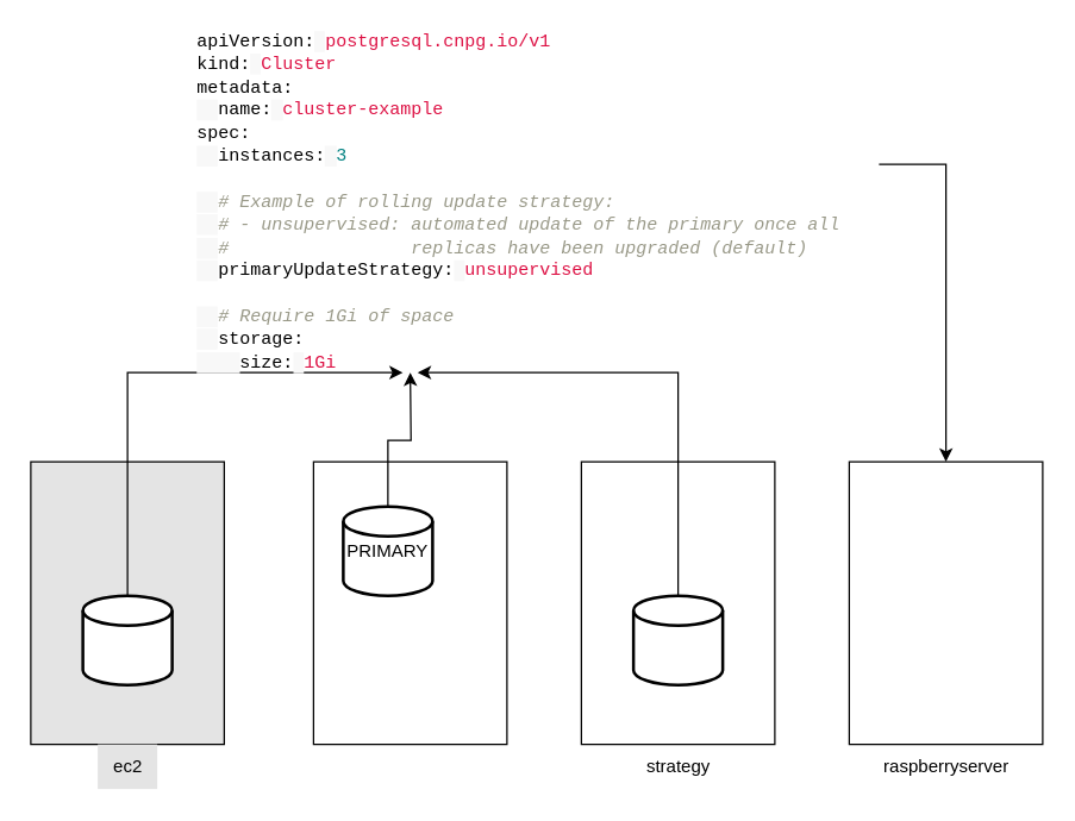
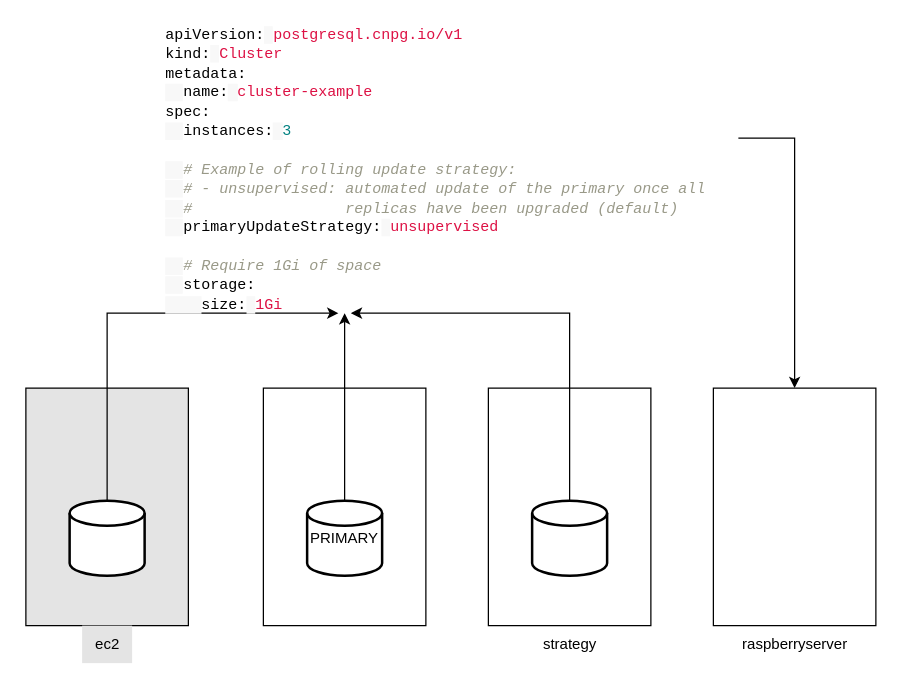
  <mxCell id="0" />
  <mxCell id="1" parent="0" />
  <mxCell id="2" value="" style="rounded=0;whiteSpace=wrap;html=1;" vertex="1" parent="1"><mxGeometry x="210" y="310" width="130" height="190" as="geometry" /></mxCell>
  <mxCell id="3" value="" style="rounded=0;whiteSpace=wrap;html=1;" vertex="1" parent="1"><mxGeometry x="390" y="310" width="130" height="190" as="geometry" /></mxCell>
  <mxCell id="4" value="strategy" style="text;html=1;align=center;verticalAlign=middle;resizable=0;points=[];autosize=1;strokeColor=none;fillColor=none;" vertex="1" parent="1"><mxGeometry x="405" y="500" width="100" height="30" as="geometry" /></mxCell>
  <mxCell id="5" value="" style="rounded=0;whiteSpace=wrap;html=1;" vertex="1" parent="1"><mxGeometry x="570" y="310" width="130" height="190" as="geometry" /></mxCell>
  <mxCell id="6" value="raspberryserver" style="text;html=1;align=center;verticalAlign=middle;resizable=0;points=[];autosize=1;strokeColor=none;fillColor=none;" vertex="1" parent="1"><mxGeometry x="580" y="500" width="110" height="30" as="geometry" /></mxCell>
  <mxCell id="7" style="edgeStyle=orthogonalEdgeStyle;rounded=0;orthogonalLoop=1;jettySize=auto;html=1;" edge="1" parent="1" source="8"><mxGeometry relative="1" as="geometry"><mxPoint x="275" y="250" as="targetPoint" /></mxGeometry></mxCell>
- <mxCell id="8" value="PRIMARY" style="strokeWidth=2;html=1;shape=mxgraph.flowchart.database;whiteSpace=wrap;" vertex="1" parent="1"><mxGeometry x="230" y="340" width="60" height="60" as="geometry" /></mxCell>
+ <mxCell id="8" value="PRIMARY" style="strokeWidth=2;html=1;shape=mxgraph.flowchart.database;whiteSpace=wrap;" vertex="1" parent="1"><mxGeometry x="245" y="400" width="60" height="60" as="geometry" /></mxCell>
  <mxCell id="9" style="edgeStyle=orthogonalEdgeStyle;rounded=0;orthogonalLoop=1;jettySize=auto;html=1;" edge="1" parent="1" source="10"><mxGeometry relative="1" as="geometry"><mxPoint x="280" y="250" as="targetPoint" /><Array as="points"><mxPoint x="455" y="250" /></Array></mxGeometry></mxCell>
  <mxCell id="10" value="" style="strokeWidth=2;html=1;shape=mxgraph.flowchart.database;whiteSpace=wrap;" vertex="1" parent="1"><mxGeometry x="425" y="400" width="60" height="60" as="geometry" /></mxCell>
  <mxCell id="11" value="" style="rounded=0;whiteSpace=wrap;html=1;fillColor=light-dark(#E4E4E4,var(--ge-dark-color, #121212));" vertex="1" parent="1"><mxGeometry x="20" y="310" width="130" height="190" as="geometry" /></mxCell>
  <mxCell id="12" value="ec2" style="text;html=1;align=center;verticalAlign=middle;resizable=0;points=[];autosize=1;strokeColor=none;fillColor=light-dark(#E4E4E4,var(--ge-dark-color, #121212));" vertex="1" parent="1"><mxGeometry x="65" y="500" width="40" height="30" as="geometry" /></mxCell>
  <mxCell id="13" style="edgeStyle=orthogonalEdgeStyle;rounded=0;orthogonalLoop=1;jettySize=auto;html=1;" edge="1" parent="1" source="14"><mxGeometry relative="1" as="geometry"><mxPoint x="270" y="250" as="targetPoint" /><Array as="points"><mxPoint x="85" y="250" /></Array></mxGeometry></mxCell>
  <mxCell id="14" value="" style="strokeWidth=2;html=1;shape=mxgraph.flowchart.database;whiteSpace=wrap;" vertex="1" parent="1"><mxGeometry x="55" y="400" width="60" height="60" as="geometry" /></mxCell>
  <mxCell id="15" style="edgeStyle=orthogonalEdgeStyle;rounded=0;orthogonalLoop=1;jettySize=auto;html=1;entryX=0.5;entryY=0;entryDx=0;entryDy=0;" edge="1" parent="1" source="16" target="5"><mxGeometry relative="1" as="geometry"><Array as="points"><mxPoint x="635" y="110" /></Array></mxGeometry></mxCell>
  <mxCell id="16" value="&lt;span style=&quot;box-sizing: border-box; font-family: SFMono-Regular, Menlo, Monaco, Consolas, &amp;quot;Liberation Mono&amp;quot;, &amp;quot;Courier New&amp;quot;, Courier, monospace; white-space-collapse: preserve;&quot; class=&quot;hljs-attr&quot;&gt;apiVersion:&lt;/span&gt;&lt;span style=&quot;font-family: SFMono-Regular, Menlo, Monaco, Consolas, &amp;quot;Liberation Mono&amp;quot;, &amp;quot;Courier New&amp;quot;, Courier, monospace; white-space-collapse: preserve; background-color: rgb(248, 248, 248);&quot;&gt; &lt;/span&gt;&lt;span style=&quot;box-sizing: border-box; color: rgb(221, 17, 68); font-family: SFMono-Regular, Menlo, Monaco, Consolas, &amp;quot;Liberation Mono&amp;quot;, &amp;quot;Courier New&amp;quot;, Courier, monospace; white-space-collapse: preserve;&quot; class=&quot;hljs-string&quot;&gt;postgresql.cnpg.io/v1&lt;/span&gt;&lt;span style=&quot;font-family: SFMono-Regular, Menlo, Monaco, Consolas, &amp;quot;Liberation Mono&amp;quot;, &amp;quot;Courier New&amp;quot;, Courier, monospace; white-space-collapse: preserve; background-color: rgb(248, 248, 248);&quot;&gt;&lt;br&gt;&lt;/span&gt;&lt;span style=&quot;box-sizing: border-box; font-family: SFMono-Regular, Menlo, Monaco, Consolas, &amp;quot;Liberation Mono&amp;quot;, &amp;quot;Courier New&amp;quot;, Courier, monospace; white-space-collapse: preserve;&quot; class=&quot;hljs-attr&quot;&gt;kind:&lt;/span&gt;&lt;span style=&quot;font-family: SFMono-Regular, Menlo, Monaco, Consolas, &amp;quot;Liberation Mono&amp;quot;, &amp;quot;Courier New&amp;quot;, Courier, monospace; white-space-collapse: preserve; background-color: rgb(248, 248, 248);&quot;&gt; &lt;/span&gt;&lt;span style=&quot;box-sizing: border-box; color: rgb(221, 17, 68); font-family: SFMono-Regular, Menlo, Monaco, Consolas, &amp;quot;Liberation Mono&amp;quot;, &amp;quot;Courier New&amp;quot;, Courier, monospace; white-space-collapse: preserve;&quot; class=&quot;hljs-string&quot;&gt;Cluster&lt;/span&gt;&lt;span style=&quot;font-family: SFMono-Regular, Menlo, Monaco, Consolas, &amp;quot;Liberation Mono&amp;quot;, &amp;quot;Courier New&amp;quot;, Courier, monospace; white-space-collapse: preserve; background-color: rgb(248, 248, 248);&quot;&gt;&lt;br&gt;&lt;/span&gt;&lt;span style=&quot;box-sizing: border-box; font-family: SFMono-Regular, Menlo, Monaco, Consolas, &amp;quot;Liberation Mono&amp;quot;, &amp;quot;Courier New&amp;quot;, Courier, monospace; white-space-collapse: preserve;&quot; class=&quot;hljs-attr&quot;&gt;metadata:&lt;/span&gt;&lt;span style=&quot;font-family: SFMono-Regular, Menlo, Monaco, Consolas, &amp;quot;Liberation Mono&amp;quot;, &amp;quot;Courier New&amp;quot;, Courier, monospace; white-space-collapse: preserve; background-color: rgb(248, 248, 248);&quot;&gt;&lt;br&gt;  &lt;/span&gt;&lt;span style=&quot;box-sizing: border-box; font-family: SFMono-Regular, Menlo, Monaco, Consolas, &amp;quot;Liberation Mono&amp;quot;, &amp;quot;Courier New&amp;quot;, Courier, monospace; white-space-collapse: preserve;&quot; class=&quot;hljs-attr&quot;&gt;name:&lt;/span&gt;&lt;span style=&quot;font-family: SFMono-Regular, Menlo, Monaco, Consolas, &amp;quot;Liberation Mono&amp;quot;, &amp;quot;Courier New&amp;quot;, Courier, monospace; white-space-collapse: preserve; background-color: rgb(248, 248, 248);&quot;&gt; &lt;/span&gt;&lt;span style=&quot;box-sizing: border-box; color: rgb(221, 17, 68); font-family: SFMono-Regular, Menlo, Monaco, Consolas, &amp;quot;Liberation Mono&amp;quot;, &amp;quot;Courier New&amp;quot;, Courier, monospace; white-space-collapse: preserve;&quot; class=&quot;hljs-string&quot;&gt;cluster-example&lt;/span&gt;&lt;span style=&quot;font-family: SFMono-Regular, Menlo, Monaco, Consolas, &amp;quot;Liberation Mono&amp;quot;, &amp;quot;Courier New&amp;quot;, Courier, monospace; white-space-collapse: preserve; background-color: rgb(248, 248, 248);&quot;&gt;&lt;br&gt;&lt;/span&gt;&lt;span style=&quot;box-sizing: border-box; font-family: SFMono-Regular, Menlo, Monaco, Consolas, &amp;quot;Liberation Mono&amp;quot;, &amp;quot;Courier New&amp;quot;, Courier, monospace; white-space-collapse: preserve;&quot; class=&quot;hljs-attr&quot;&gt;spec:&lt;/span&gt;&lt;span style=&quot;font-family: SFMono-Regular, Menlo, Monaco, Consolas, &amp;quot;Liberation Mono&amp;quot;, &amp;quot;Courier New&amp;quot;, Courier, monospace; white-space-collapse: preserve; background-color: rgb(248, 248, 248);&quot;&gt;&lt;br&gt;  &lt;/span&gt;&lt;span style=&quot;box-sizing: border-box; font-family: SFMono-Regular, Menlo, Monaco, Consolas, &amp;quot;Liberation Mono&amp;quot;, &amp;quot;Courier New&amp;quot;, Courier, monospace; white-space-collapse: preserve;&quot; class=&quot;hljs-attr&quot;&gt;instances:&lt;/span&gt;&lt;span style=&quot;font-family: SFMono-Regular, Menlo, Monaco, Consolas, &amp;quot;Liberation Mono&amp;quot;, &amp;quot;Courier New&amp;quot;, Courier, monospace; white-space-collapse: preserve; background-color: rgb(248, 248, 248);&quot;&gt; &lt;/span&gt;&lt;span style=&quot;box-sizing: border-box; color: teal; font-family: SFMono-Regular, Menlo, Monaco, Consolas, &amp;quot;Liberation Mono&amp;quot;, &amp;quot;Courier New&amp;quot;, Courier, monospace; white-space-collapse: preserve;&quot; class=&quot;hljs-number&quot;&gt;3&lt;/span&gt;&lt;span style=&quot;font-family: SFMono-Regular, Menlo, Monaco, Consolas, &amp;quot;Liberation Mono&amp;quot;, &amp;quot;Courier New&amp;quot;, Courier, monospace; white-space-collapse: preserve; background-color: rgb(248, 248, 248);&quot;&gt;&lt;br&gt;&lt;br&gt;  &lt;/span&gt;&lt;span style=&quot;box-sizing: border-box; color: rgb(153, 153, 136); font-style: italic; font-family: SFMono-Regular, Menlo, Monaco, Consolas, &amp;quot;Liberation Mono&amp;quot;, &amp;quot;Courier New&amp;quot;, Courier, monospace; white-space-collapse: preserve;&quot; class=&quot;hljs-comment&quot;&gt;# Example of rolling update strategy:&lt;/span&gt;&lt;span style=&quot;font-family: SFMono-Regular, Menlo, Monaco, Consolas, &amp;quot;Liberation Mono&amp;quot;, &amp;quot;Courier New&amp;quot;, Courier, monospace; white-space-collapse: preserve; background-color: rgb(248, 248, 248);&quot;&gt;&lt;br&gt;  &lt;/span&gt;&lt;span style=&quot;box-sizing: border-box; color: rgb(153, 153, 136); font-style: italic; font-family: SFMono-Regular, Menlo, Monaco, Consolas, &amp;quot;Liberation Mono&amp;quot;, &amp;quot;Courier New&amp;quot;, Courier, monospace; white-space-collapse: preserve;&quot; class=&quot;hljs-comment&quot;&gt;# - unsupervised: automated update of the primary once all&lt;/span&gt;&lt;span style=&quot;font-family: SFMono-Regular, Menlo, Monaco, Consolas, &amp;quot;Liberation Mono&amp;quot;, &amp;quot;Courier New&amp;quot;, Courier, monospace; white-space-collapse: preserve; background-color: rgb(248, 248, 248);&quot;&gt;&lt;br&gt;  &lt;/span&gt;&lt;span style=&quot;box-sizing: border-box; color: rgb(153, 153, 136); font-style: italic; font-family: SFMono-Regular, Menlo, Monaco, Consolas, &amp;quot;Liberation Mono&amp;quot;, &amp;quot;Courier New&amp;quot;, Courier, monospace; white-space-collapse: preserve;&quot; class=&quot;hljs-comment&quot;&gt;#                 replicas have been upgraded (default)&lt;/span&gt;&lt;span style=&quot;font-family: SFMono-Regular, Menlo, Monaco, Consolas, &amp;quot;Liberation Mono&amp;quot;, &amp;quot;Courier New&amp;quot;, Courier, monospace; white-space-collapse: preserve; background-color: rgb(248, 248, 248);&quot;&gt;&lt;br&gt;  &lt;/span&gt;&lt;span style=&quot;box-sizing: border-box; font-family: SFMono-Regular, Menlo, Monaco, Consolas, &amp;quot;Liberation Mono&amp;quot;, &amp;quot;Courier New&amp;quot;, Courier, monospace; white-space-collapse: preserve;&quot; class=&quot;hljs-attr&quot;&gt;primaryUpdateStrategy:&lt;/span&gt;&lt;span style=&quot;font-family: SFMono-Regular, Menlo, Monaco, Consolas, &amp;quot;Liberation Mono&amp;quot;, &amp;quot;Courier New&amp;quot;, Courier, monospace; white-space-collapse: preserve; background-color: rgb(248, 248, 248);&quot;&gt; &lt;/span&gt;&lt;span style=&quot;box-sizing: border-box; color: rgb(221, 17, 68); font-family: SFMono-Regular, Menlo, Monaco, Consolas, &amp;quot;Liberation Mono&amp;quot;, &amp;quot;Courier New&amp;quot;, Courier, monospace; white-space-collapse: preserve;&quot; class=&quot;hljs-string&quot;&gt;unsupervised&lt;/span&gt;&lt;span style=&quot;font-family: SFMono-Regular, Menlo, Monaco, Consolas, &amp;quot;Liberation Mono&amp;quot;, &amp;quot;Courier New&amp;quot;, Courier, monospace; white-space-collapse: preserve; background-color: rgb(248, 248, 248);&quot;&gt;&lt;br&gt;&lt;br&gt;  &lt;/span&gt;&lt;span style=&quot;box-sizing: border-box; color: rgb(153, 153, 136); font-style: italic; font-family: SFMono-Regular, Menlo, Monaco, Consolas, &amp;quot;Liberation Mono&amp;quot;, &amp;quot;Courier New&amp;quot;, Courier, monospace; white-space-collapse: preserve;&quot; class=&quot;hljs-comment&quot;&gt;# Require 1Gi of space&lt;/span&gt;&lt;span style=&quot;font-family: SFMono-Regular, Menlo, Monaco, Consolas, &amp;quot;Liberation Mono&amp;quot;, &amp;quot;Courier New&amp;quot;, Courier, monospace; white-space-collapse: preserve; background-color: rgb(248, 248, 248);&quot;&gt;&lt;br&gt;  &lt;/span&gt;&lt;span style=&quot;box-sizing: border-box; font-family: SFMono-Regular, Menlo, Monaco, Consolas, &amp;quot;Liberation Mono&amp;quot;, &amp;quot;Courier New&amp;quot;, Courier, monospace; white-space-collapse: preserve;&quot; class=&quot;hljs-attr&quot;&gt;storage:&lt;/span&gt;&lt;span style=&quot;font-family: SFMono-Regular, Menlo, Monaco, Consolas, &amp;quot;Liberation Mono&amp;quot;, &amp;quot;Courier New&amp;quot;, Courier, monospace; white-space-collapse: preserve; background-color: rgb(248, 248, 248);&quot;&gt;&lt;br&gt;    &lt;/span&gt;&lt;span style=&quot;box-sizing: border-box; font-family: SFMono-Regular, Menlo, Monaco, Consolas, &amp;quot;Liberation Mono&amp;quot;, &amp;quot;Courier New&amp;quot;, Courier, monospace; white-space-collapse: preserve;&quot; class=&quot;hljs-attr&quot;&gt;size:&lt;/span&gt;&lt;span style=&quot;font-family: SFMono-Regular, Menlo, Monaco, Consolas, &amp;quot;Liberation Mono&amp;quot;, &amp;quot;Courier New&amp;quot;, Courier, monospace; white-space-collapse: preserve; background-color: rgb(248, 248, 248);&quot;&gt; &lt;/span&gt;&lt;span style=&quot;box-sizing: border-box; color: rgb(221, 17, 68); font-family: SFMono-Regular, Menlo, Monaco, Consolas, &amp;quot;Liberation Mono&amp;quot;, &amp;quot;Courier New&amp;quot;, Courier, monospace; white-space-collapse: preserve;&quot; class=&quot;hljs-string&quot;&gt;1Gi&lt;/span&gt;" style="text;html=1;align=left;verticalAlign=middle;resizable=0;points=[];autosize=1;strokeColor=none;fillColor=none;" vertex="1" parent="1"><mxGeometry x="130" y="20" width="460" height="230" as="geometry" /></mxCell>
